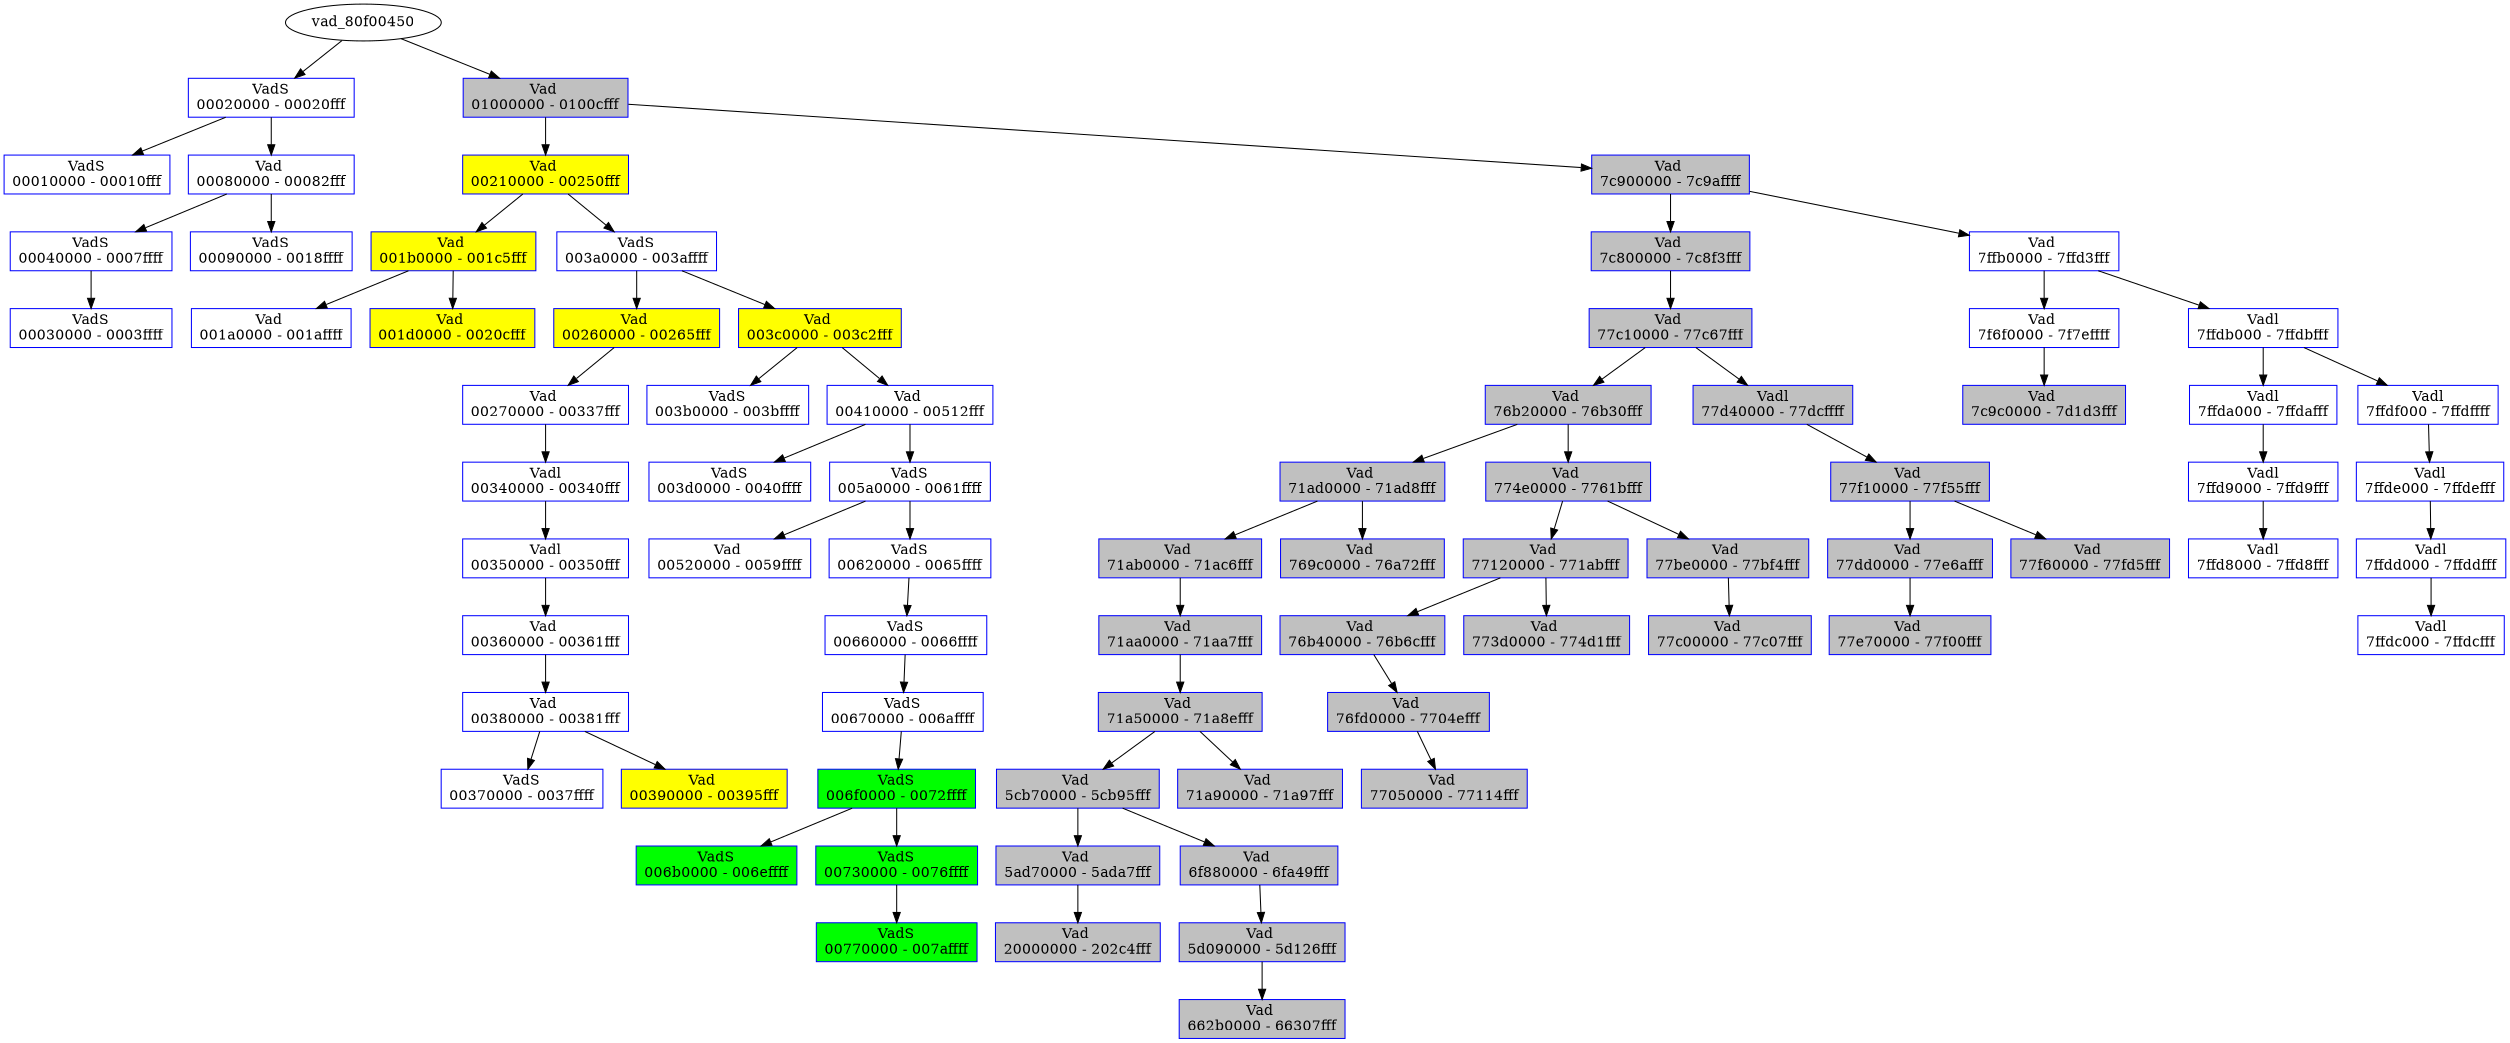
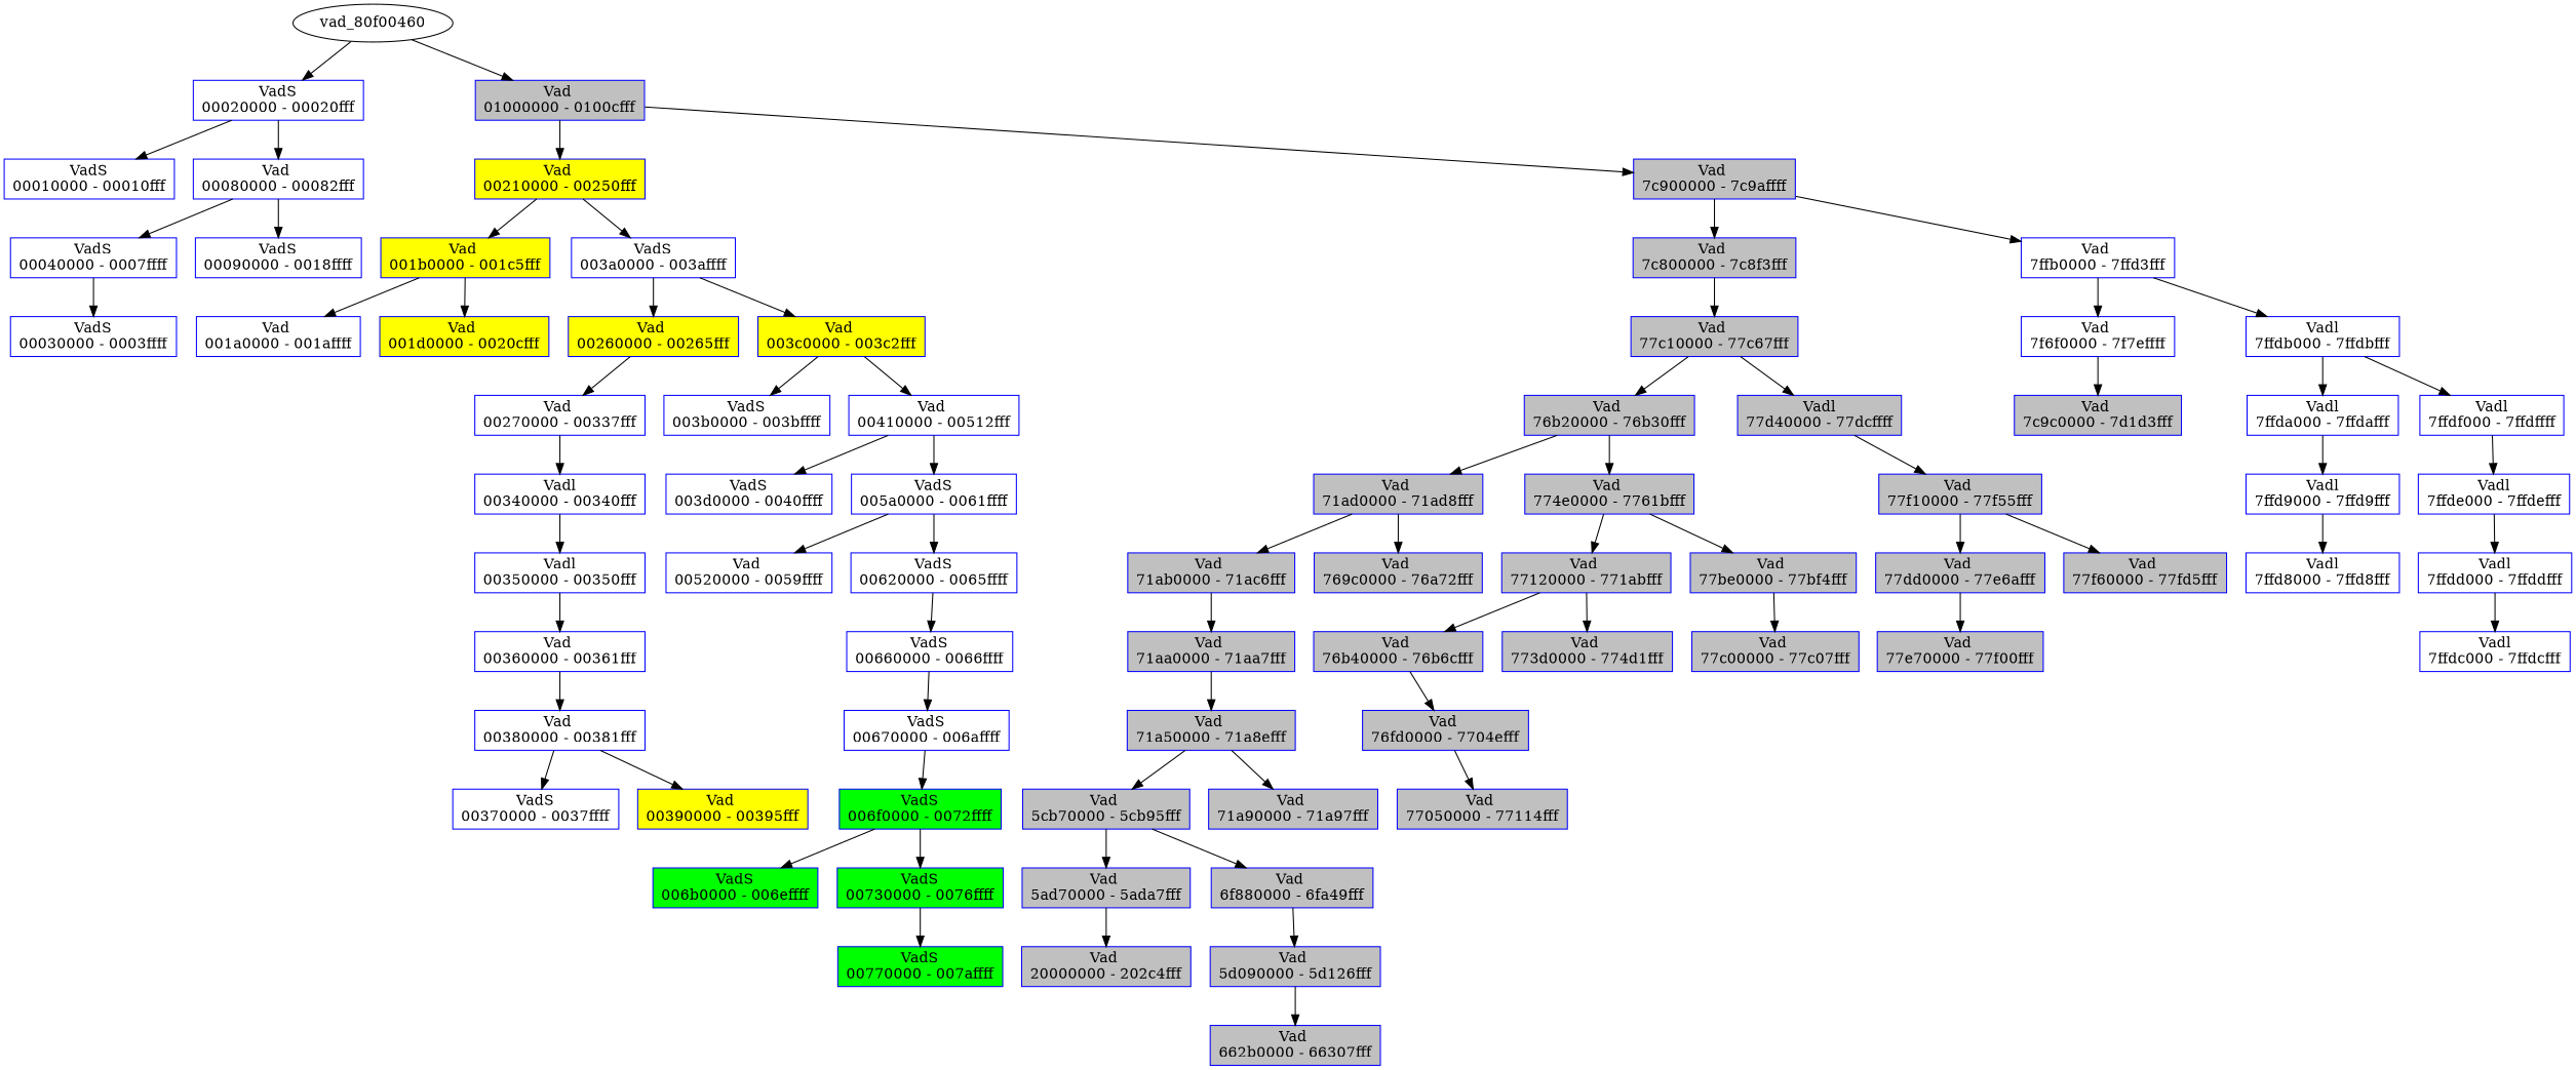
  digraph {
    rankdir=TB
    node [color=blue fillcolor=white shape=record style=filled]
    n1 [label="{ VadS\n00020000 - 00020fff }"]
-   vad_80f00450 [color="" fillcolor="" shape="" style=""]
+   vad_80f00450 [label=vad_80f00460 color="" fillcolor="" shape="" style=""]
    n3 [fillcolor=gray label="{ Vad \n01000000 - 0100cfff }"]
    n4 [label="{ VadS\n00010000 - 00010fff }"]
    n5 [label="{ Vad \n00080000 - 00082fff }"]
    n6 [label="{ VadS\n00040000 - 0007ffff }"]
    n7 [label="{ VadS\n00090000 - 0018ffff }"]
    n8 [label="{ VadS\n00030000 - 0003ffff }"]
    n9 [fillcolor=yellow label="{ Vad \n00210000 - 00250fff }"]
    n10 [fillcolor=gray label="{ Vad \n7c900000 - 7c9affff }"]
    n11 [fillcolor=yellow label="{ Vad \n001b0000 - 001c5fff }"]
    n12 [label="{ VadS\n003a0000 - 003affff }"]
    n13 [label="{ Vad \n001a0000 - 001affff }"]
    n14 [fillcolor=yellow label="{ Vad \n001d0000 - 0020cfff }"]
    n15 [fillcolor=yellow label="{ Vad \n00260000 - 00265fff }"]
    n16 [fillcolor=yellow label="{ Vad \n003c0000 - 003c2fff }"]
    n17 [label="{ Vad \n00270000 - 00337fff }"]
    n18 [label="{ Vadl\n00340000 - 00340fff }"]
    n19 [label="{ Vadl\n00350000 - 00350fff }"]
    n20 [label="{ Vad \n00360000 - 00361fff }"]
    n21 [label="{ Vad \n00380000 - 00381fff }"]
    n22 [label="{ VadS\n00370000 - 0037ffff }"]
    n23 [fillcolor=yellow label="{ Vad \n00390000 - 00395fff }"]
    n24 [label="{ VadS\n003b0000 - 003bffff }"]
    n25 [label="{ Vad \n00410000 - 00512fff }"]
    n26 [label="{ VadS\n003d0000 - 0040ffff }"]
    n27 [label="{ VadS\n005a0000 - 0061ffff }"]
    n28 [label="{ Vad \n00520000 - 0059ffff }"]
    n29 [label="{ VadS\n00620000 - 0065ffff }"]
    n30 [label="{ VadS\n00660000 - 0066ffff }"]
    n31 [label="{ VadS\n00670000 - 006affff }"]
    n32 [fillcolor=green label="{ VadS\n006f0000 - 0072ffff }"]
    n33 [fillcolor=green label="{ VadS\n006b0000 - 006effff }"]
    n34 [fillcolor=green label="{ VadS\n00730000 - 0076ffff }"]
    n35 [fillcolor=green label="{ VadS\n00770000 - 007affff }"]
    n36 [fillcolor=gray label="{ Vad \n7c800000 - 7c8f3fff }"]
    n37 [label="{ Vad \n7ffb0000 - 7ffd3fff }"]
    n38 [fillcolor=gray label="{ Vad \n77c10000 - 77c67fff }"]
    n39 [fillcolor=gray label="{ Vad \n76b20000 - 76b30fff }"]
    n40 [fillcolor=gray label="{ Vadl\n77d40000 - 77dcffff }"]
    n41 [fillcolor=gray label="{ Vad \n71ad0000 - 71ad8fff }"]
    n42 [fillcolor=gray label="{ Vad \n774e0000 - 7761bfff }"]
    n43 [fillcolor=gray label="{ Vad \n71ab0000 - 71ac6fff }"]
    n44 [fillcolor=gray label="{ Vad \n769c0000 - 76a72fff }"]
    n45 [fillcolor=gray label="{ Vad \n71aa0000 - 71aa7fff }"]
    n46 [fillcolor=gray label="{ Vad \n71a50000 - 71a8efff }"]
    n47 [fillcolor=gray label="{ Vad \n5cb70000 - 5cb95fff }"]
    n48 [fillcolor=gray label="{ Vad \n71a90000 - 71a97fff }"]
    n49 [fillcolor=gray label="{ Vad \n5ad70000 - 5ada7fff }"]
    n50 [fillcolor=gray label="{ Vad \n6f880000 - 6fa49fff }"]
    n51 [fillcolor=gray label="{ Vad \n20000000 - 202c4fff }"]
    n52 [fillcolor=gray label="{ Vad \n5d090000 - 5d126fff }"]
    n53 [fillcolor=gray label="{ Vad \n662b0000 - 66307fff }"]
    n54 [fillcolor=gray label="{ Vad \n77120000 - 771abfff }"]
    n55 [fillcolor=gray label="{ Vad \n77be0000 - 77bf4fff }"]
    n56 [fillcolor=gray label="{ Vad \n76b40000 - 76b6cfff }"]
    n57 [fillcolor=gray label="{ Vad \n773d0000 - 774d1fff }"]
    n58 [fillcolor=gray label="{ Vad \n76fd0000 - 7704efff }"]
    n59 [fillcolor=gray label="{ Vad \n77050000 - 77114fff }"]
    n60 [fillcolor=gray label="{ Vad \n77c00000 - 77c07fff }"]
    n61 [fillcolor=gray label="{ Vad \n77f10000 - 77f55fff }"]
    n62 [fillcolor=gray label="{ Vad \n77dd0000 - 77e6afff }"]
    n63 [fillcolor=gray label="{ Vad \n77f60000 - 77fd5fff }"]
    n64 [fillcolor=gray label="{ Vad \n77e70000 - 77f00fff }"]
    n65 [label="{ Vad \n7f6f0000 - 7f7effff }"]
    n66 [label="{ Vadl\n7ffdb000 - 7ffdbfff }"]
    n67 [fillcolor=gray label="{ Vad \n7c9c0000 - 7d1d3fff }"]
    n68 [label="{ Vadl\n7ffda000 - 7ffdafff }"]
    n69 [label="{ Vadl\n7ffdf000 - 7ffdffff }"]
    n70 [label="{ Vadl\n7ffd9000 - 7ffd9fff }"]
    n71 [label="{ Vadl\n7ffd8000 - 7ffd8fff }"]
    n72 [label="{ Vadl\n7ffde000 - 7ffdefff }"]
    n73 [label="{ Vadl\n7ffdd000 - 7ffddfff }"]
    n74 [label="{ Vadl\n7ffdc000 - 7ffdcfff }"]
    n1 -> n4
    n1 -> n5
    vad_80f00450 -> n1
    vad_80f00450 -> n3
    n3 -> n9
    n3 -> n10
    n5 -> n6
    n5 -> n7
    n6 -> n8
    n9 -> n11
    n9 -> n12
    n10 -> n36
    n10 -> n37
    n11 -> n13
    n11 -> n14
    n12 -> n15
    n12 -> n16
    n15 -> n17
    n16 -> n24
    n16 -> n25
    n17 -> n18
    n18 -> n19
    n19 -> n20
    n20 -> n21
    n21 -> n22
    n21 -> n23
    n25 -> n26
    n25 -> n27
    n27 -> n28
    n27 -> n29
    n29 -> n30
    n30 -> n31
    n31 -> n32
    n32 -> n33
    n32 -> n34
    n34 -> n35
    n36 -> n38
    n37 -> n65
    n37 -> n66
    n38 -> n39
    n38 -> n40
    n39 -> n41
    n39 -> n42
    n40 -> n61
    n41 -> n43
    n41 -> n44
    n42 -> n54
    n42 -> n55
    n43 -> n45
    n45 -> n46
    n46 -> n47
    n46 -> n48
    n47 -> n49
    n47 -> n50
    n49 -> n51
    n50 -> n52
    n52 -> n53
    n54 -> n56
    n54 -> n57
    n55 -> n60
    n56 -> n58
    n58 -> n59
    n61 -> n62
    n61 -> n63
    n62 -> n64
    n65 -> n67
    n66 -> n68
    n66 -> n69
    n68 -> n70
    n69 -> n72
    n70 -> n71
    n72 -> n73
    n73 -> n74
  }
